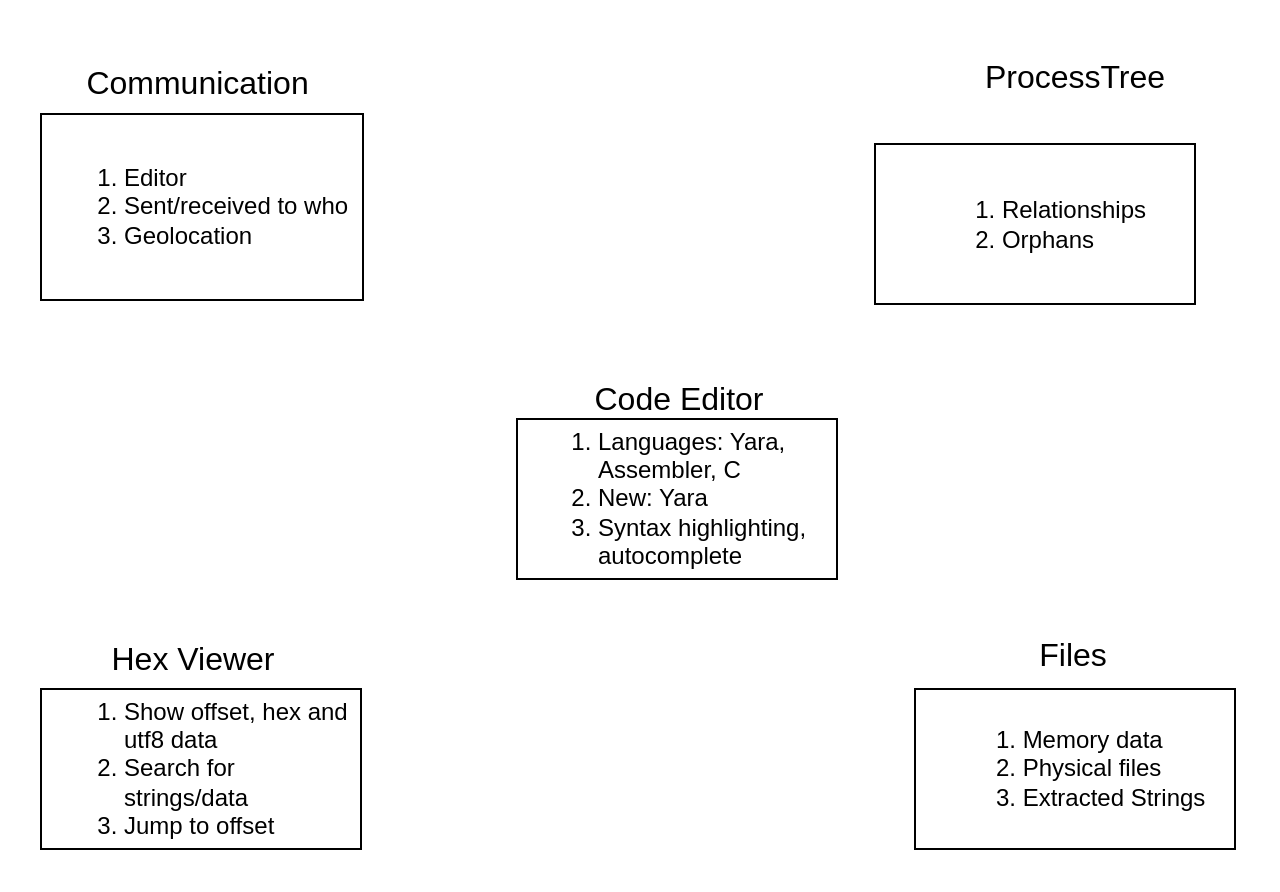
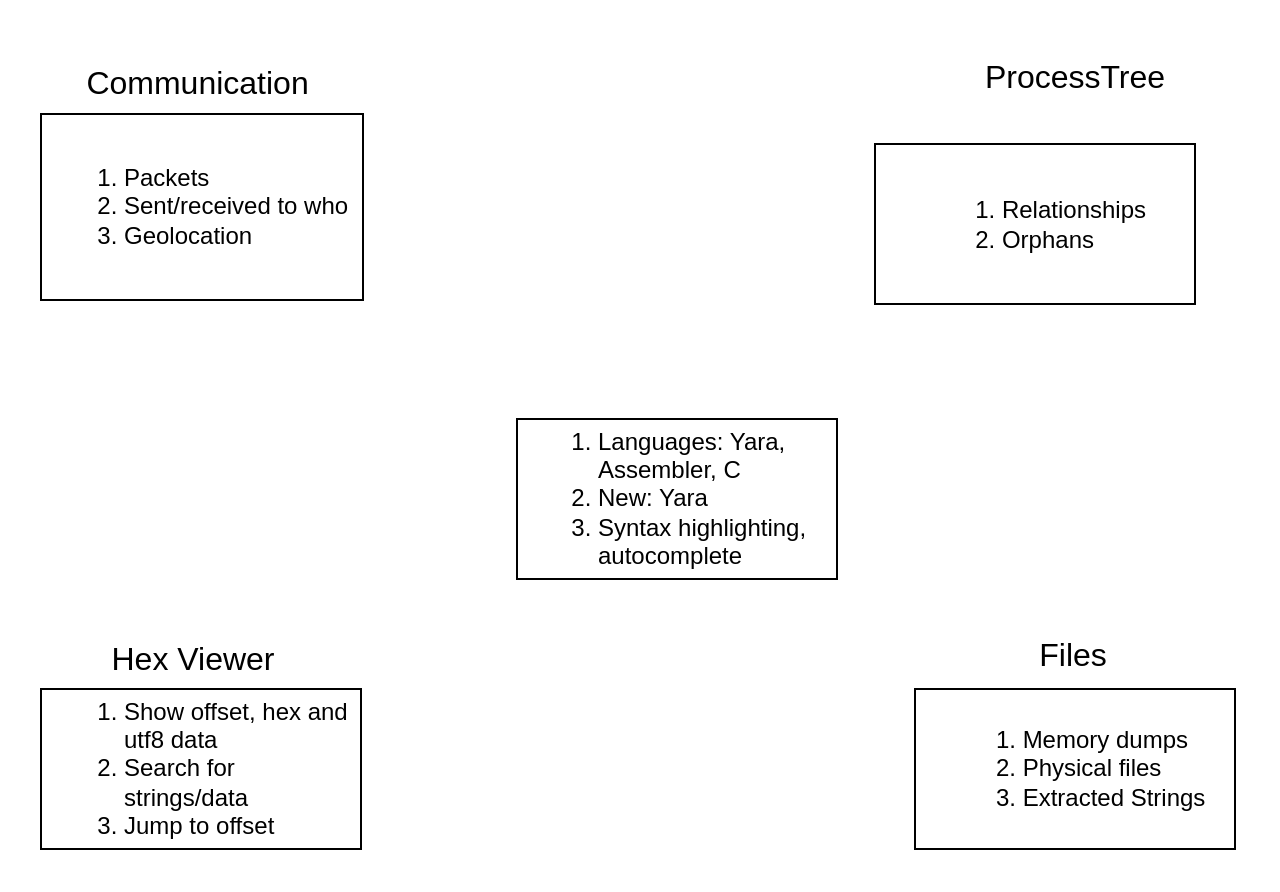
  <mxCell id="0" />
  <mxCell id="1" parent="0" />
- <mxCell id="2" value="&lt;ol&gt;&lt;li&gt;Editor&lt;/li&gt;&lt;li style=&quot;&quot;&gt;Sent/received to who&lt;/li&gt;&lt;li style=&quot;&quot;&gt;Geolocation&lt;/li&gt;&lt;/ol&gt;" style="rounded=0;whiteSpace=wrap;html=1;align=left;" vertex="1" parent="1"><mxGeometry x="20" y="56.5" width="161" height="93" as="geometry" /></mxCell>
+ <mxCell id="2" value="&lt;ol&gt;&lt;li&gt;Packets&lt;/li&gt;&lt;li style=&quot;&quot;&gt;Sent/received to who&lt;/li&gt;&lt;li style=&quot;&quot;&gt;Geolocation&lt;/li&gt;&lt;/ol&gt;" style="rounded=0;whiteSpace=wrap;html=1;align=left;" vertex="1" parent="1"><mxGeometry x="20" y="56.5" width="161" height="93" as="geometry" /></mxCell>
  <mxCell id="3" value="" style="edgeStyle=none;curved=1;rounded=0;orthogonalLoop=1;jettySize=auto;html=1;fontSize=12;startSize=8;endSize=8;strokeColor=none;dashed=1;" edge="1" parent="1" source="4" target="2"><mxGeometry relative="1" as="geometry" /></mxCell>
  <mxCell id="4" value="Communication&amp;nbsp;" style="text;strokeColor=none;fillColor=none;html=1;align=center;verticalAlign=middle;whiteSpace=wrap;rounded=0;fontSize=16;" vertex="1" parent="1"><mxGeometry x="20" y="26" width="162" height="30" as="geometry" /></mxCell>
  <mxCell id="5" value="&lt;ol&gt;&lt;li style=&quot;text-align: left;&quot;&gt;Relationships&lt;/li&gt;&lt;li style=&quot;text-align: left;&quot;&gt;Orphans&lt;/li&gt;&lt;/ol&gt;" style="rounded=0;whiteSpace=wrap;html=1;" vertex="1" parent="1"><mxGeometry x="437" y="71.5" width="160" height="80" as="geometry" /></mxCell>
  <mxCell id="6" value="ProcessTree" style="text;strokeColor=none;fillColor=none;html=1;align=center;verticalAlign=middle;whiteSpace=wrap;rounded=0;fontSize=16;" vertex="1" parent="1"><mxGeometry x="457" y="20" width="161" height="36" as="geometry" /></mxCell>
  <mxCell id="7" value="&lt;ol&gt;&lt;li&gt;Show offset, hex and utf8 data&lt;/li&gt;&lt;li&gt;Search for strings/data&lt;/li&gt;&lt;li style=&quot;&quot;&gt;Jump to offset&lt;/li&gt;&lt;/ol&gt;" style="rounded=0;whiteSpace=wrap;html=1;align=left;" vertex="1" parent="1"><mxGeometry x="20" y="344" width="160" height="80" as="geometry" /></mxCell>
  <mxCell id="8" value="Hex Viewer" style="text;strokeColor=none;fillColor=none;html=1;align=center;verticalAlign=middle;whiteSpace=wrap;rounded=0;fontSize=16;" vertex="1" parent="1"><mxGeometry x="34" y="314" width="125" height="30" as="geometry" /></mxCell>
- <mxCell id="9" value="&lt;ol&gt;&lt;li style=&quot;text-align: left;&quot;&gt;Memory data&lt;/li&gt;&lt;li style=&quot;text-align: left;&quot;&gt;Physical files&lt;/li&gt;&lt;li style=&quot;text-align: left;&quot;&gt;Extracted Strings&lt;/li&gt;&lt;/ol&gt;" style="rounded=0;whiteSpace=wrap;html=1;" vertex="1" parent="1"><mxGeometry x="457" y="344" width="160" height="80" as="geometry" /></mxCell>
+ <mxCell id="9" value="&lt;ol&gt;&lt;li style=&quot;text-align: left;&quot;&gt;Memory dumps&lt;/li&gt;&lt;li style=&quot;text-align: left;&quot;&gt;Physical files&lt;/li&gt;&lt;li style=&quot;text-align: left;&quot;&gt;Extracted Strings&lt;/li&gt;&lt;/ol&gt;" style="rounded=0;whiteSpace=wrap;html=1;" vertex="1" parent="1"><mxGeometry x="457" y="344" width="160" height="80" as="geometry" /></mxCell>
  <mxCell id="10" value="Files" style="text;strokeColor=none;fillColor=none;html=1;align=center;verticalAlign=middle;whiteSpace=wrap;rounded=0;fontSize=16;" vertex="1" parent="1"><mxGeometry x="456" y="312" width="161" height="30" as="geometry" /></mxCell>
  <mxCell id="11" value="&lt;div style=&quot;text-align: left;&quot;&gt;&lt;ol&gt;&lt;li&gt;Languages: Yara, Assembler, C&lt;br&gt;&lt;/li&gt;&lt;li&gt;New: Yara&lt;br&gt;&lt;/li&gt;&lt;li&gt;Syntax highlighting, autocomplete&amp;nbsp;&lt;br&gt;&lt;/li&gt;&lt;/ol&gt;&lt;/div&gt;" style="rounded=0;whiteSpace=wrap;html=1;" vertex="1" parent="1"><mxGeometry x="258" y="209" width="160" height="80" as="geometry" /></mxCell>
- <mxCell id="12" value="Code Editor" style="text;strokeColor=none;fillColor=none;html=1;align=center;verticalAlign=middle;whiteSpace=wrap;rounded=0;fontSize=16;" vertex="1" parent="1"><mxGeometry x="258" y="188" width="163" height="21" as="geometry" /></mxCell>
